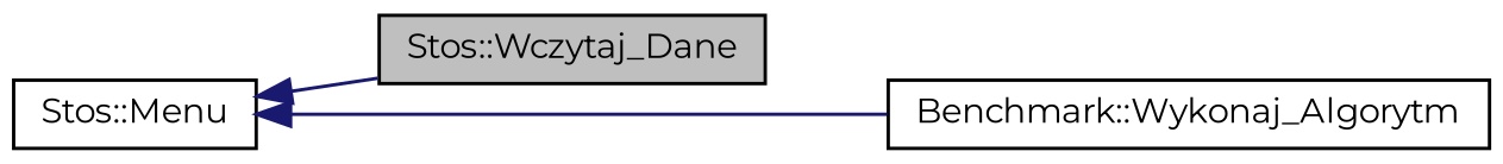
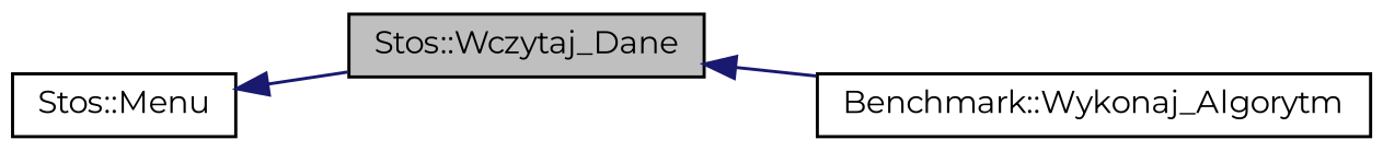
  digraph {
    fontname=Montserrat
    rankdir=LR
    node [color=black fillcolor=white fontname=Montserrat fontsize=10 shape=record style=filled]
    edge [color=midnightblue dir=back fontname=Montserrat fontsize=10 labelfontname=Helvetica labelfontsize=10 style=solid]
    n1 [fillcolor=grey75 fontcolor=black height=0.2 label="Stos::Wczytaj_Dane" width=0.4]
    n2 [height=0.2 label="Benchmark::Wykonaj_Algorytm" width=0.4]
    n3 [height=0.2 label="Stos::Menu" width=0.4]
-   n3 -> n2
+   n1 -> n2
    n3 -> n1
  }
